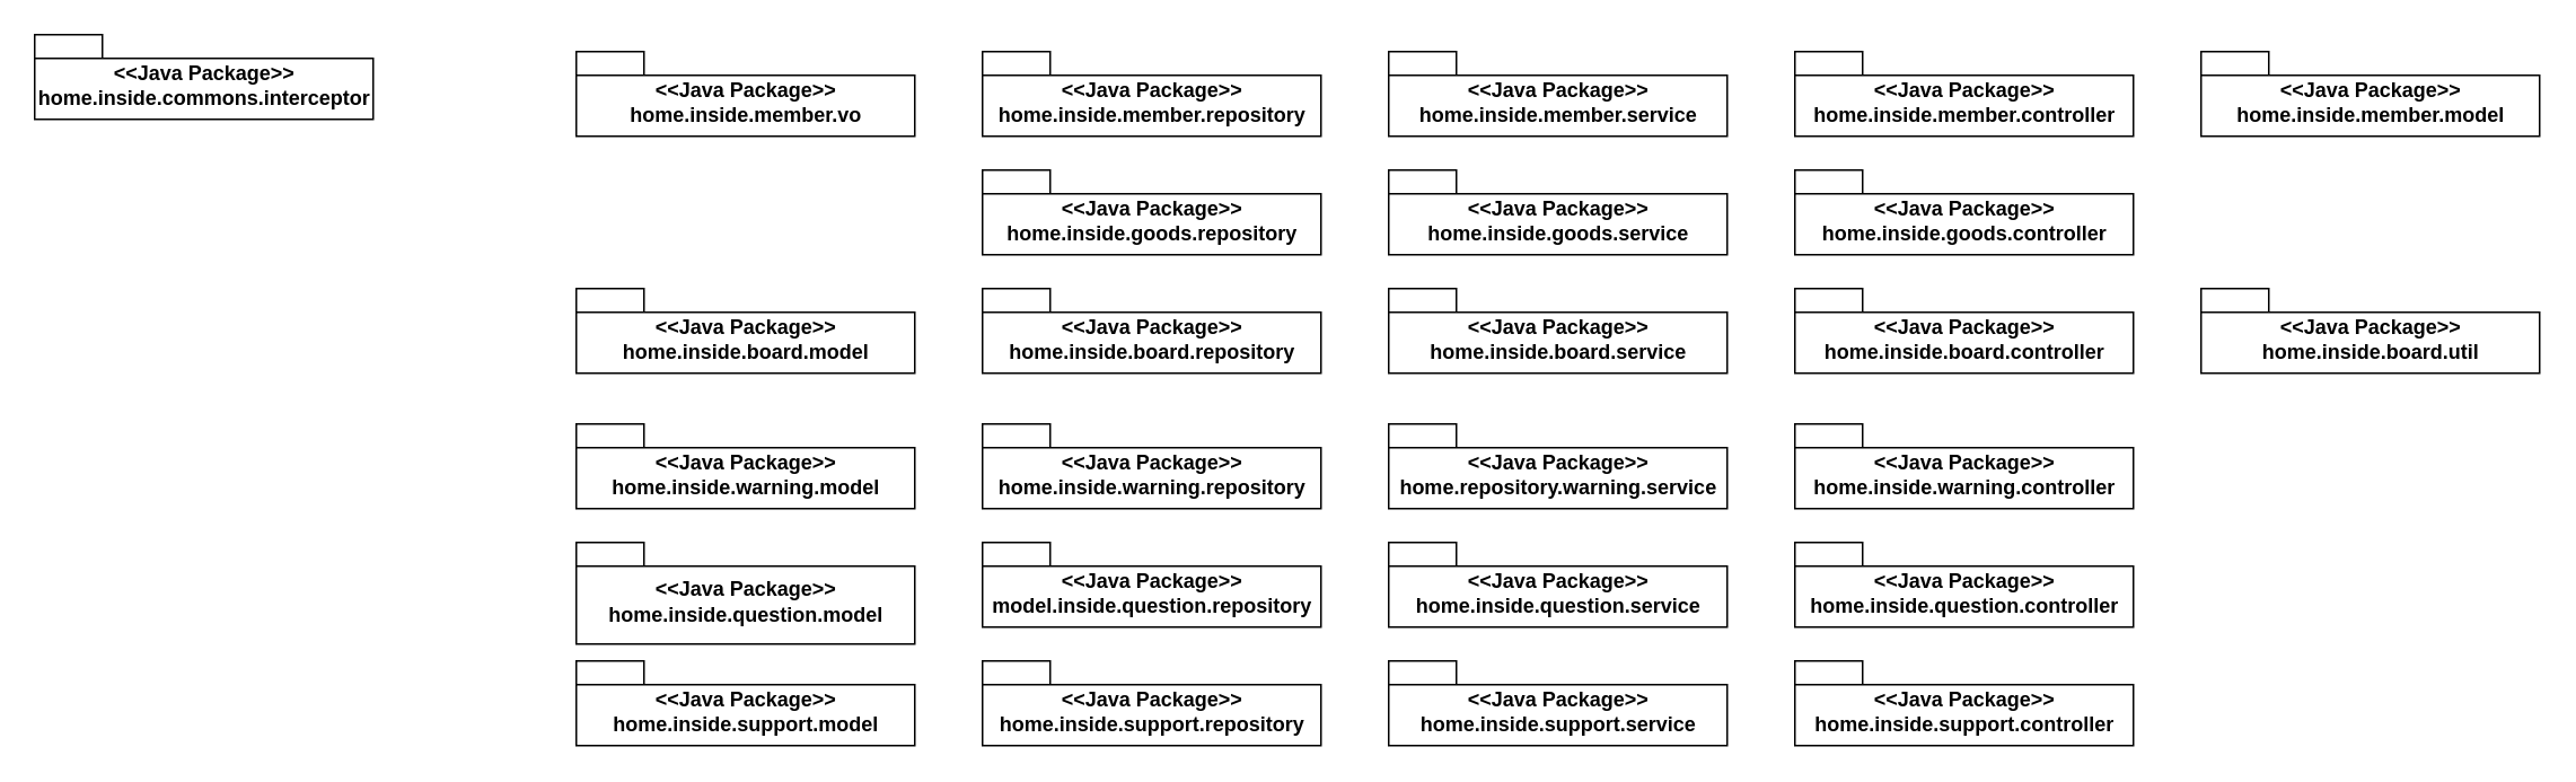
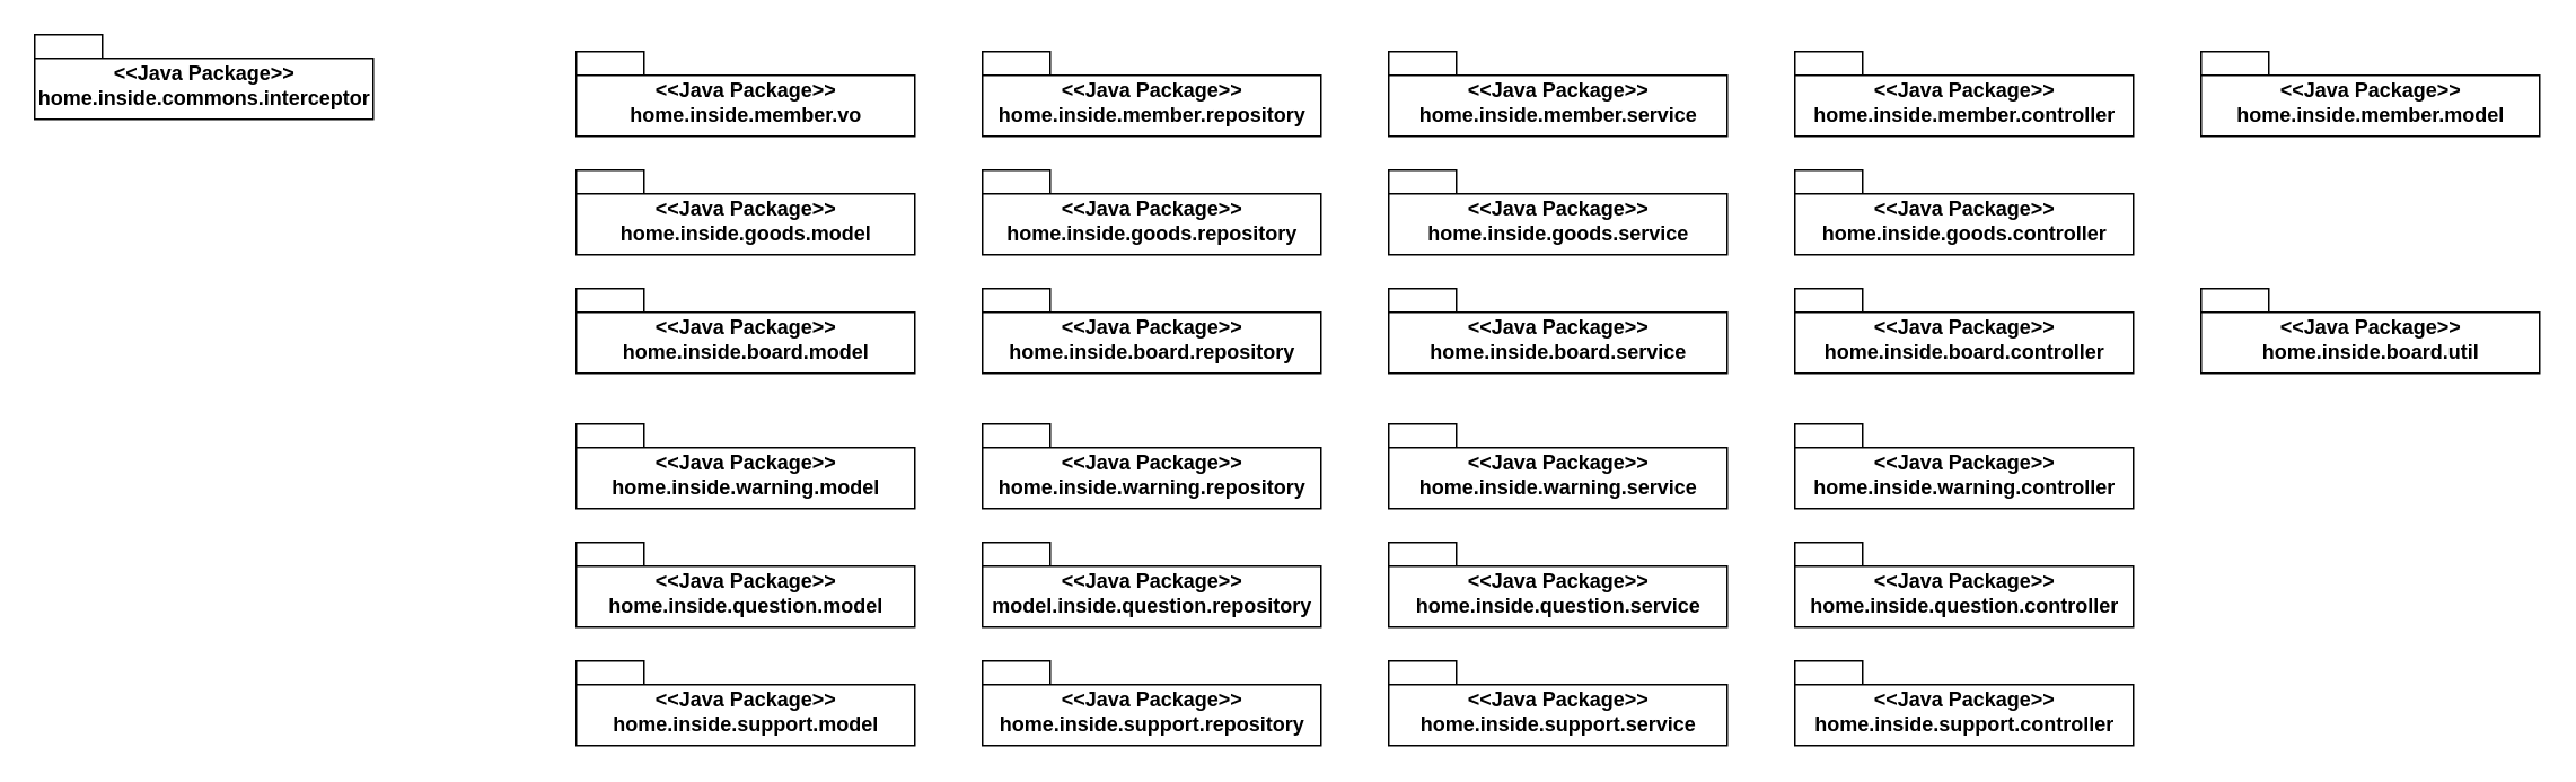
  <mxCell id="0" />
  <mxCell id="1" parent="0" />
  <mxCell id="2" value="&amp;lt;&amp;lt;Java Package&amp;gt;&amp;gt;&lt;br&gt;home.inside.member.vo" style="shape=folder;fontStyle=1;spacingTop=10;tabWidth=40;tabHeight=14;tabPosition=left;html=1;" vertex="1" parent="1"><mxGeometry x="340" y="30" width="200" height="50" as="geometry" /></mxCell>
  <mxCell id="3" value="&amp;lt;&amp;lt;Java Package&amp;gt;&amp;gt;&lt;br&gt;home.inside.member.repository" style="shape=folder;fontStyle=1;spacingTop=10;tabWidth=40;tabHeight=14;tabPosition=left;html=1;" vertex="1" parent="1"><mxGeometry x="580" y="30" width="200" height="50" as="geometry" /></mxCell>
  <mxCell id="4" value="&amp;lt;&amp;lt;Java Package&amp;gt;&amp;gt;&lt;br&gt;home.inside.member.service" style="shape=folder;fontStyle=1;spacingTop=10;tabWidth=40;tabHeight=14;tabPosition=left;html=1;" vertex="1" parent="1"><mxGeometry x="820" y="30" width="200" height="50" as="geometry" /></mxCell>
  <mxCell id="5" value="&amp;lt;&amp;lt;Java Package&amp;gt;&amp;gt;&lt;br&gt;home.inside.member.controller" style="shape=folder;fontStyle=1;spacingTop=10;tabWidth=40;tabHeight=14;tabPosition=left;html=1;" vertex="1" parent="1"><mxGeometry x="1060" y="30" width="200" height="50" as="geometry" /></mxCell>
+ <mxCell id="6" value="&amp;lt;&amp;lt;Java Package&amp;gt;&amp;gt;&lt;br&gt;home.inside.goods.model" style="shape=folder;fontStyle=1;spacingTop=10;tabWidth=40;tabHeight=14;tabPosition=left;html=1;" vertex="1" parent="1"><mxGeometry x="340" y="100" width="200" height="50" as="geometry" /></mxCell>
  <mxCell id="7" value="&amp;lt;&amp;lt;Java Package&amp;gt;&amp;gt;&lt;br&gt;home.inside.goods.repository" style="shape=folder;fontStyle=1;spacingTop=10;tabWidth=40;tabHeight=14;tabPosition=left;html=1;" vertex="1" parent="1"><mxGeometry x="580" y="100" width="200" height="50" as="geometry" /></mxCell>
  <mxCell id="8" value="&amp;lt;&amp;lt;Java Package&amp;gt;&amp;gt;&lt;br&gt;home.inside.goods.service" style="shape=folder;fontStyle=1;spacingTop=10;tabWidth=40;tabHeight=14;tabPosition=left;html=1;" vertex="1" parent="1"><mxGeometry x="820" y="100" width="200" height="50" as="geometry" /></mxCell>
  <mxCell id="9" value="&amp;lt;&amp;lt;Java Package&amp;gt;&amp;gt;&lt;br&gt;home.inside.goods.controller" style="shape=folder;fontStyle=1;spacingTop=10;tabWidth=40;tabHeight=14;tabPosition=left;html=1;" vertex="1" parent="1"><mxGeometry x="1060" y="100" width="200" height="50" as="geometry" /></mxCell>
  <mxCell id="10" value="&amp;lt;&amp;lt;Java Package&amp;gt;&amp;gt;&lt;br&gt;home.inside.board.model" style="shape=folder;fontStyle=1;spacingTop=10;tabWidth=40;tabHeight=14;tabPosition=left;html=1;" vertex="1" parent="1"><mxGeometry x="340" y="170" width="200" height="50" as="geometry" /></mxCell>
  <mxCell id="11" value="&amp;lt;&amp;lt;Java Package&amp;gt;&amp;gt;&lt;br&gt;home.inside.board.repository" style="shape=folder;fontStyle=1;spacingTop=10;tabWidth=40;tabHeight=14;tabPosition=left;html=1;" vertex="1" parent="1"><mxGeometry x="580" y="170" width="200" height="50" as="geometry" /></mxCell>
  <mxCell id="12" value="&amp;lt;&amp;lt;Java Package&amp;gt;&amp;gt;&lt;br&gt;home.inside.board.service" style="shape=folder;fontStyle=1;spacingTop=10;tabWidth=40;tabHeight=14;tabPosition=left;html=1;" vertex="1" parent="1"><mxGeometry x="820" y="170" width="200" height="50" as="geometry" /></mxCell>
  <mxCell id="13" value="&amp;lt;&amp;lt;Java Package&amp;gt;&amp;gt;&lt;br&gt;home.inside.board.controller" style="shape=folder;fontStyle=1;spacingTop=10;tabWidth=40;tabHeight=14;tabPosition=left;html=1;" vertex="1" parent="1"><mxGeometry x="1060" y="170" width="200" height="50" as="geometry" /></mxCell>
  <mxCell id="14" value="&amp;lt;&amp;lt;Java Package&amp;gt;&amp;gt;&lt;br&gt;home.inside.warning.model" style="shape=folder;fontStyle=1;spacingTop=10;tabWidth=40;tabHeight=14;tabPosition=left;html=1;" vertex="1" parent="1"><mxGeometry x="340" y="250" width="200" height="50" as="geometry" /></mxCell>
  <mxCell id="15" value="&amp;lt;&amp;lt;Java Package&amp;gt;&amp;gt;&lt;br&gt;home.inside.warning.repository" style="shape=folder;fontStyle=1;spacingTop=10;tabWidth=40;tabHeight=14;tabPosition=left;html=1;" vertex="1" parent="1"><mxGeometry x="580" y="250" width="200" height="50" as="geometry" /></mxCell>
- <mxCell id="16" value="&amp;lt;&amp;lt;Java Package&amp;gt;&amp;gt;&lt;br&gt;home.repository.warning.service" style="shape=folder;fontStyle=1;spacingTop=10;tabWidth=40;tabHeight=14;tabPosition=left;html=1;" vertex="1" parent="1"><mxGeometry x="820" y="250" width="200" height="50" as="geometry" /></mxCell>
+ <mxCell id="16" value="&amp;lt;&amp;lt;Java Package&amp;gt;&amp;gt;&lt;br&gt;home.inside.warning.service" style="shape=folder;fontStyle=1;spacingTop=10;tabWidth=40;tabHeight=14;tabPosition=left;html=1;" vertex="1" parent="1"><mxGeometry x="820" y="250" width="200" height="50" as="geometry" /></mxCell>
  <mxCell id="17" value="&amp;lt;&amp;lt;Java Package&amp;gt;&amp;gt;&lt;br&gt;home.inside.warning.controller" style="shape=folder;fontStyle=1;spacingTop=10;tabWidth=40;tabHeight=14;tabPosition=left;html=1;" vertex="1" parent="1"><mxGeometry x="1060" y="250" width="200" height="50" as="geometry" /></mxCell>
- <mxCell id="18" value="&amp;lt;&amp;lt;Java Package&amp;gt;&amp;gt;&lt;br&gt;home.inside.question.model" style="shape=folder;fontStyle=1;spacingTop=10;tabWidth=40;tabHeight=14;tabPosition=left;html=1;" vertex="1" parent="1"><mxGeometry x="340" y="320" width="200" height="60" as="geometry" /></mxCell>
+ <mxCell id="18" value="&amp;lt;&amp;lt;Java Package&amp;gt;&amp;gt;&lt;br&gt;home.inside.question.model" style="shape=folder;fontStyle=1;spacingTop=10;tabWidth=40;tabHeight=14;tabPosition=left;html=1;" vertex="1" parent="1"><mxGeometry x="340" y="320" width="200" height="50" as="geometry" /></mxCell>
  <mxCell id="19" value="&amp;lt;&amp;lt;Java Package&amp;gt;&amp;gt;&lt;br&gt;model.inside.question.repository" style="shape=folder;fontStyle=1;spacingTop=10;tabWidth=40;tabHeight=14;tabPosition=left;html=1;" vertex="1" parent="1"><mxGeometry x="580" y="320" width="200" height="50" as="geometry" /></mxCell>
  <mxCell id="20" value="&amp;lt;&amp;lt;Java Package&amp;gt;&amp;gt;&lt;br&gt;home.inside.question.service" style="shape=folder;fontStyle=1;spacingTop=10;tabWidth=40;tabHeight=14;tabPosition=left;html=1;" vertex="1" parent="1"><mxGeometry x="820" y="320" width="200" height="50" as="geometry" /></mxCell>
  <mxCell id="21" value="&amp;lt;&amp;lt;Java Package&amp;gt;&amp;gt;&lt;br&gt;home.inside.question.controller" style="shape=folder;fontStyle=1;spacingTop=10;tabWidth=40;tabHeight=14;tabPosition=left;html=1;" vertex="1" parent="1"><mxGeometry x="1060" y="320" width="200" height="50" as="geometry" /></mxCell>
  <mxCell id="22" value="&amp;lt;&amp;lt;Java Package&amp;gt;&amp;gt;&lt;br&gt;home.inside.support.model" style="shape=folder;fontStyle=1;spacingTop=10;tabWidth=40;tabHeight=14;tabPosition=left;html=1;" vertex="1" parent="1"><mxGeometry x="340" y="390" width="200" height="50" as="geometry" /></mxCell>
  <mxCell id="23" value="&amp;lt;&amp;lt;Java Package&amp;gt;&amp;gt;&lt;br&gt;home.inside.support.repository" style="shape=folder;fontStyle=1;spacingTop=10;tabWidth=40;tabHeight=14;tabPosition=left;html=1;" vertex="1" parent="1"><mxGeometry x="580" y="390" width="200" height="50" as="geometry" /></mxCell>
  <mxCell id="24" value="&amp;lt;&amp;lt;Java Package&amp;gt;&amp;gt;&lt;br&gt;home.inside.support.service" style="shape=folder;fontStyle=1;spacingTop=10;tabWidth=40;tabHeight=14;tabPosition=left;html=1;" vertex="1" parent="1"><mxGeometry x="820" y="390" width="200" height="50" as="geometry" /></mxCell>
  <mxCell id="25" value="&amp;lt;&amp;lt;Java Package&amp;gt;&amp;gt;&lt;br&gt;home.inside.support.controller" style="shape=folder;fontStyle=1;spacingTop=10;tabWidth=40;tabHeight=14;tabPosition=left;html=1;" vertex="1" parent="1"><mxGeometry x="1060" y="390" width="200" height="50" as="geometry" /></mxCell>
  <mxCell id="26" value="&amp;lt;&amp;lt;Java Package&amp;gt;&amp;gt;&lt;br&gt;home.inside.board.util" style="shape=folder;fontStyle=1;spacingTop=10;tabWidth=40;tabHeight=14;tabPosition=left;html=1;" vertex="1" parent="1"><mxGeometry x="1300" y="170" width="200" height="50" as="geometry" /></mxCell>
  <mxCell id="27" value="&amp;lt;&amp;lt;Java Package&amp;gt;&amp;gt;&lt;br&gt;home.inside.member.model" style="shape=folder;fontStyle=1;spacingTop=10;tabWidth=40;tabHeight=14;tabPosition=left;html=1;" vertex="1" parent="1"><mxGeometry x="1300" y="30" width="200" height="50" as="geometry" /></mxCell>
  <mxCell id="28" value="&amp;lt;&amp;lt;Java Package&amp;gt;&amp;gt;&lt;br&gt;home.inside.commons.interceptor" style="shape=folder;fontStyle=1;spacingTop=10;tabWidth=40;tabHeight=14;tabPosition=left;html=1;" vertex="1" parent="1"><mxGeometry x="20" y="20" width="200" height="50" as="geometry" /></mxCell>
